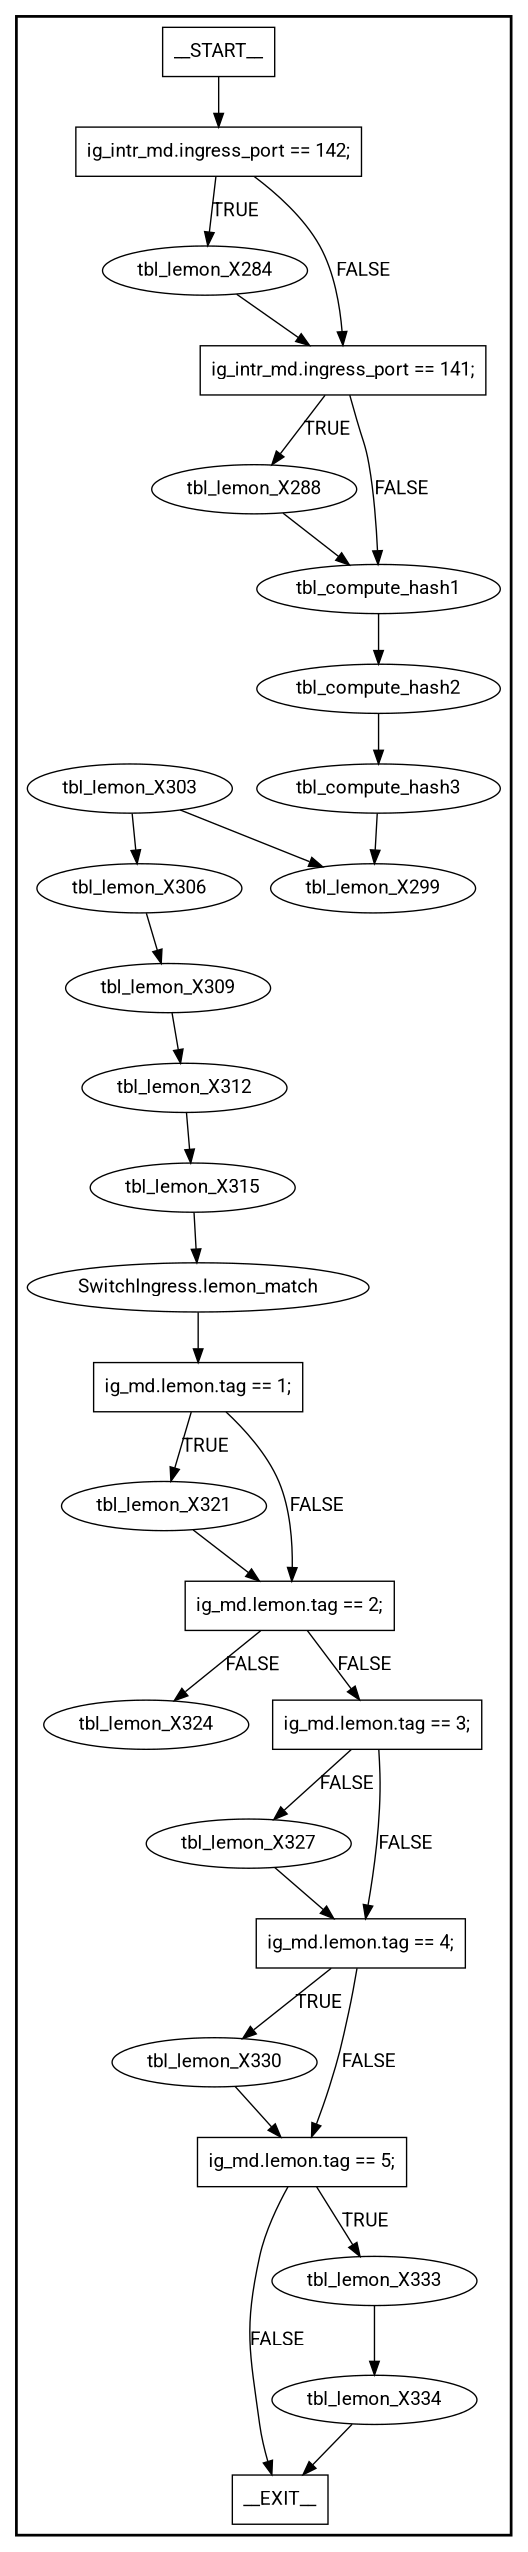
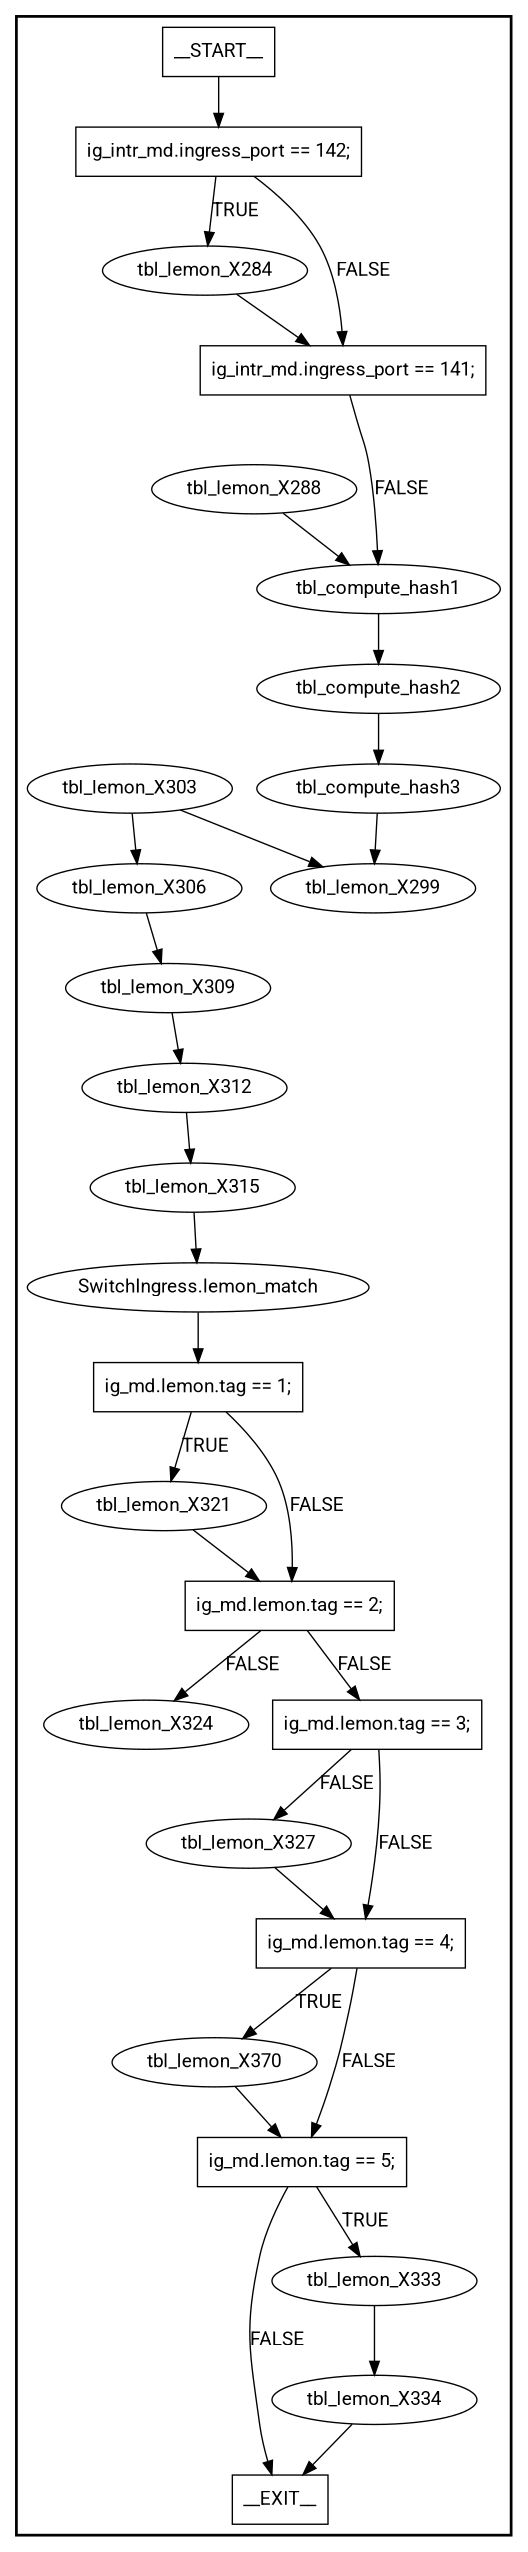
  digraph {
    fontname=Roboto
    node [fontname=Roboto shape=ellipse style=solid]
    edge [fontname=Roboto]
    n1 [label=__START__ shape=rectangle]
    n2 [label="ig_intr_md.ingress_port == 142;" shape=rectangle]
    n3 [label=__EXIT__ shape=rectangle]
    n4 [label=tbl_lemon_X284]
    n5 [label="ig_intr_md.ingress_port == 141;" shape=rectangle]
    n6 [label=tbl_lemon_X288]
    n7 [label=tbl_compute_hash1]
    n8 [label=tbl_compute_hash2]
    n9 [label=tbl_compute_hash3]
    n10 [label=tbl_lemon_X299]
    n11 [label=tbl_lemon_X303]
    n12 [label=tbl_lemon_X306]
    n13 [label=tbl_lemon_X309]
    n14 [label=tbl_lemon_X312]
    n15 [label=tbl_lemon_X315]
    n16 [label="SwitchIngress.lemon_match"]
    n17 [label="ig_md.lemon.tag == 1;" shape=rectangle]
    n18 [label=tbl_lemon_X321]
    n19 [label="ig_md.lemon.tag == 2;" shape=rectangle]
    n20 [label=tbl_lemon_X324]
    n21 [label="ig_md.lemon.tag == 3;" shape=rectangle]
    n22 [label=tbl_lemon_X327]
    n23 [label="ig_md.lemon.tag == 4;" shape=rectangle]
-   n24 [label=tbl_lemon_X330]
+   n24 [label=tbl_lemon_X370]
    n25 [label="ig_md.lemon.tag == 5;" shape=rectangle]
    n26 [label=tbl_lemon_X333]
    n27 [label=tbl_lemon_X334]
    subgraph cluster_1 {
      labeljust=r
      style=bold
      n1
      n2
      n3
      n4
      n5
      n6
      n7
      n8
      n9
      n10
      n11
      n12
      n13
      n14
      n15
      n16
      n17
      n18
      n19
      n20
      n21
      n22
      n23
      n24
      n25
      n26
      n27
    }
    n1 -> n2
    n2 -> n4 [label=TRUE]
    n2 -> n5 [label=FALSE]
    n4 -> n5
-   n5 -> n6 [label=TRUE]
    n5 -> n7 [label=FALSE]
    n6 -> n7
    n7 -> n8
    n8 -> n9
    n9 -> n10
    n11 -> n10
    n11 -> n12
    n12 -> n13
    n13 -> n14
    n14 -> n15
    n15 -> n16
    n16 -> n17
    n17 -> n18 [label=TRUE]
    n17 -> n19 [label=FALSE]
    n18 -> n19
    n19 -> n20 [label=FALSE]
    n19 -> n21 [label=FALSE]
    n21 -> n22 [label=FALSE]
    n21 -> n23 [label=FALSE]
    n22 -> n23
    n23 -> n24 [label=TRUE]
    n23 -> n25 [label=FALSE]
    n24 -> n25
    n25 -> n3 [label=FALSE]
    n25 -> n26 [label=TRUE]
    n26 -> n27
    n27 -> n3
  }
